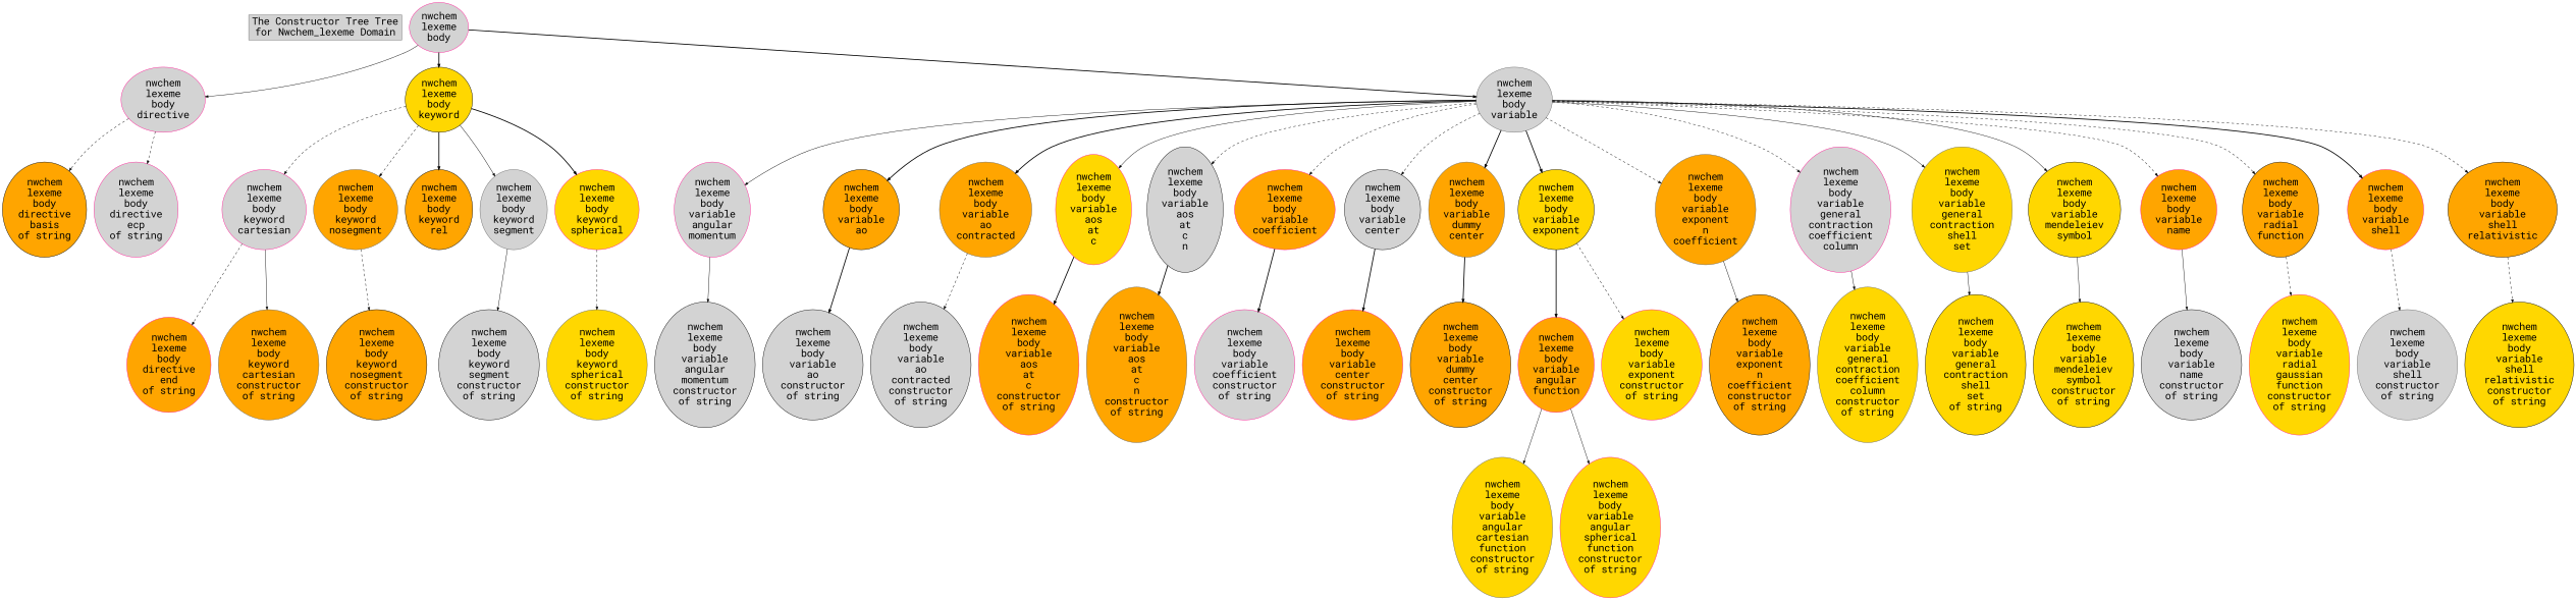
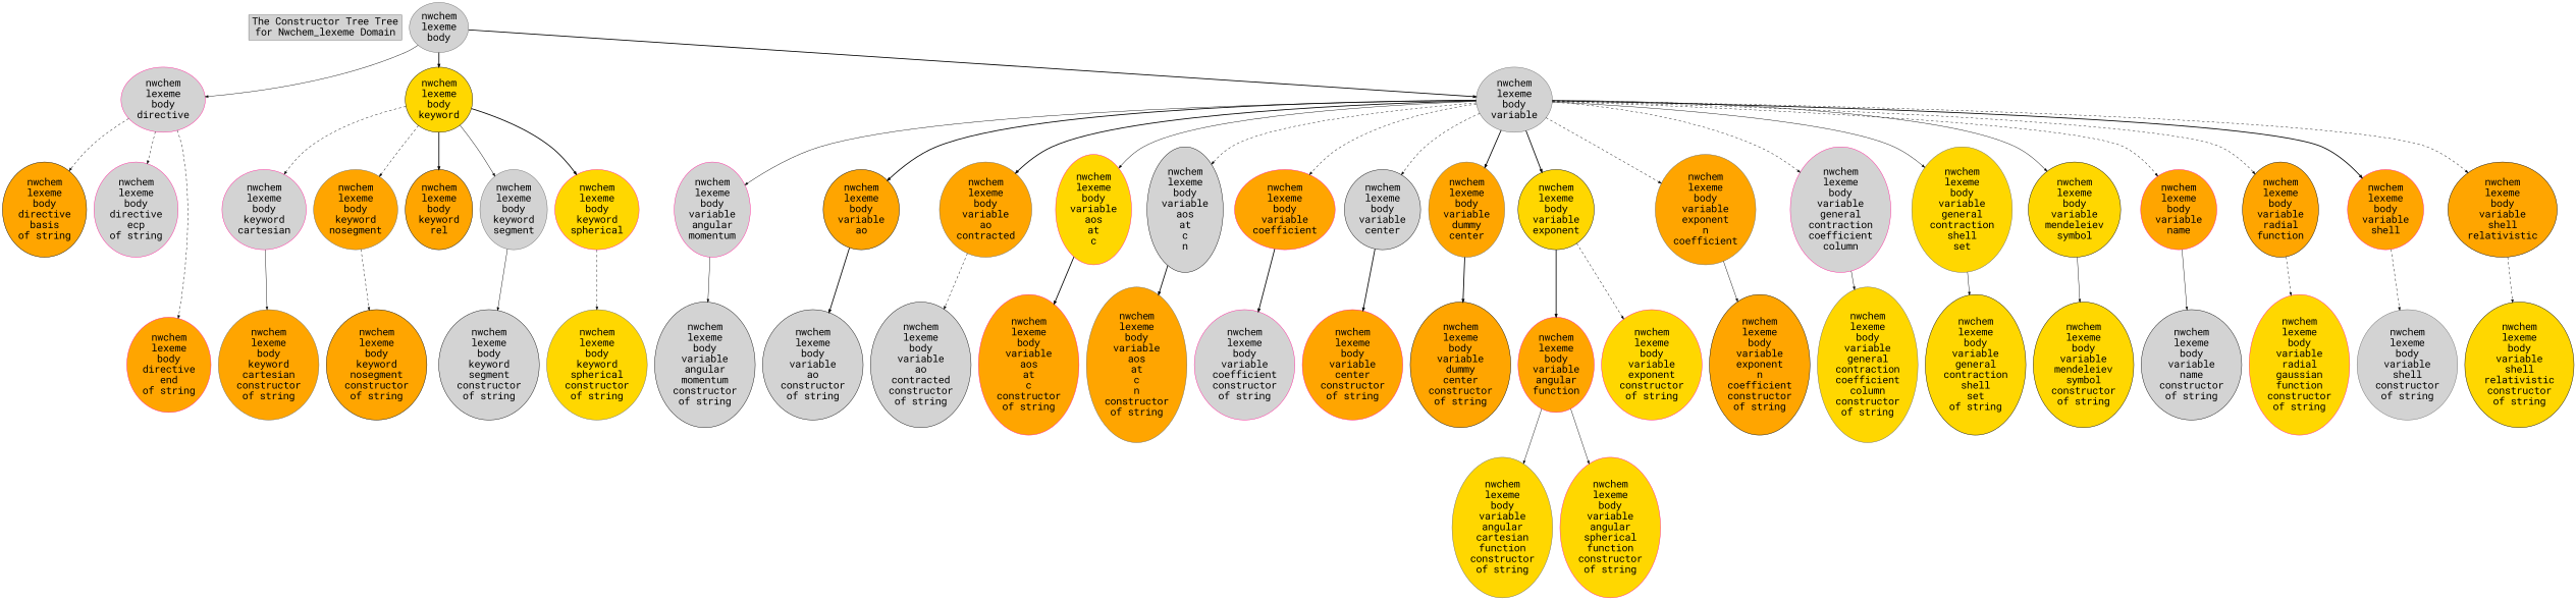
  digraph {
    fontname="Roboto Mono"
    node [color=black fillcolor=orange fontcolor=black fontname="Roboto Mono" fontsize=24 style=filled]
    edge [arrowsize=0.7 dir=down fontname="Roboto Mono" fontsize=12 style=dashed]
    n1 [color=gray40 fillcolor=lightgrey label="The Constructor Tree Tree\nfor Nwchem_lexeme Domain" shape=record]
-   "nwchem\nlexeme\nbody" [color=deeppink fillcolor=lightgrey]
+   "nwchem\nlexeme\nbody" [color=gray40 fillcolor=lightgrey]
    "nwchem\nlexeme\nbody\ndirective" [color=deeppink fillcolor=lightgrey]
    "nwchem\nlexeme\nbody\nkeyword" [fillcolor=gold]
    "nwchem\nlexeme\nbody\nvariable" [color=gray40 fillcolor=lightgrey]
    "nwchem\nlexeme\nbody\ndirective\nbasis\nof string"
    "nwchem\nlexeme\nbody\ndirective\necp\nof string" [color=deeppink fillcolor=lightgrey]
    "nwchem\nlexeme\nbody\ndirective\nend\nof string" [color=deeppink]
    "nwchem\nlexeme\nbody\nkeyword\ncartesian" [color=deeppink fillcolor=lightgrey]
    "nwchem\nlexeme\nbody\nkeyword\nnosegment" [color=gray40]
    "nwchem\nlexeme\nbody\nkeyword\nrel"
    "nwchem\nlexeme\nbody\nkeyword\nsegment" [color=gray40 fillcolor=lightgrey]
    "nwchem\nlexeme\nbody\nkeyword\nspherical" [color=deeppink fillcolor=gold]
    "nwchem\nlexeme\nbody\nvariable\nangular\nmomentum" [color=deeppink fillcolor=lightgrey]
    "nwchem\nlexeme\nbody\nvariable\nao"
    "nwchem\nlexeme\nbody\nvariable\nao\ncontracted" [color=gray40]
    "nwchem\nlexeme\nbody\nvariable\naos\nat\nc" [color=deeppink fillcolor=gold]
    "nwchem\nlexeme\nbody\nvariable\naos\nat\nc\nn" [fillcolor=lightgrey]
    "nwchem\nlexeme\nbody\nvariable\ncoefficient" [color=deeppink]
    "nwchem\nlexeme\nbody\nvariable\ncenter" [fillcolor=lightgrey]
    "nwchem\nlexeme\nbody\nvariable\ndummy\ncenter" [color=gray40]
    "nwchem\nlexeme\nbody\nvariable\nexponent" [fillcolor=gold]
    "nwchem\nlexeme\nbody\nvariable\nexponent\nn\ncoefficient" [color=gray40]
    "nwchem\nlexeme\nbody\nvariable\ngeneral\ncontraction\ncoefficient\ncolumn" [color=deeppink fillcolor=lightgrey]
    "nwchem\nlexeme\nbody\nvariable\ngeneral\ncontraction\nshell\nset" [color=gray40 fillcolor=gold]
    "nwchem\nlexeme\nbody\nvariable\nmendeleiev\nsymbol" [fillcolor=gold]
    "nwchem\nlexeme\nbody\nvariable\nname" [color=deeppink]
    "nwchem\nlexeme\nbody\nvariable\nradial\nfunction"
    "nwchem\nlexeme\nbody\nvariable\nshell" [color=deeppink]
    "nwchem\nlexeme\nbody\nvariable\nshell\nrelativistic"
    "nwchem\nlexeme\nbody\nkeyword\ncartesian\nconstructor\nof string" [color=gray40]
    "nwchem\nlexeme\nbody\nkeyword\nnosegment\nconstructor\nof string"
    "nwchem\nlexeme\nbody\nkeyword\nsegment\nconstructor\nof string" [fillcolor=lightgrey]
    "nwchem\nlexeme\nbody\nkeyword\nspherical\nconstructor\nof string" [color=gray40 fillcolor=gold]
    "nwchem\nlexeme\nbody\nvariable\nangular\nmomentum\nconstructor\nof string" [fillcolor=lightgrey]
    "nwchem\nlexeme\nbody\nvariable\nangular\nfunction" [color=deeppink]
    "nwchem\nlexeme\nbody\nvariable\nangular\ncartesian\nfunction\nconstructor\nof string" [color=gray40 fillcolor=gold]
    "nwchem\nlexeme\nbody\nvariable\nangular\nspherical\nfunction\nconstructor\nof string" [color=deeppink fillcolor=gold]
    "nwchem\nlexeme\nbody\nvariable\nao\nconstructor\nof string" [fillcolor=lightgrey]
    "nwchem\nlexeme\nbody\nvariable\nao\ncontracted\nconstructor\nof string" [fillcolor=lightgrey]
    "nwchem\nlexeme\nbody\nvariable\naos\nat\nc\nconstructor\nof string" [color=deeppink]
    "nwchem\nlexeme\nbody\nvariable\naos\nat\nc\nn\nconstructor\nof string" [color=gray40]
    "nwchem\nlexeme\nbody\nvariable\ncoefficient\nconstructor\nof string" [color=deeppink fillcolor=lightgrey]
    "nwchem\nlexeme\nbody\nvariable\ncenter\nconstructor\nof string" [color=deeppink]
    "nwchem\nlexeme\nbody\nvariable\ndummy\ncenter\nconstructor\nof string"
    "nwchem\nlexeme\nbody\nvariable\nexponent\nconstructor\nof string" [color=deeppink fillcolor=gold]
    "nwchem\nlexeme\nbody\nvariable\nexponent\nn\ncoefficient\nconstructor\nof string"
    "nwchem\nlexeme\nbody\nvariable\ngeneral\ncontraction\ncoefficient\ncolumn\nconstructor\nof string" [color=gray40 fillcolor=gold]
    "nwchem\nlexeme\nbody\nvariable\ngeneral\ncontraction\nshell\nset\nof string" [fillcolor=gold]
    "nwchem\nlexeme\nbody\nvariable\nmendeleiev\nsymbol\nconstructor\nof string" [fillcolor=gold]
    "nwchem\nlexeme\nbody\nvariable\nname\nconstructor\nof string" [fillcolor=lightgrey]
    "nwchem\nlexeme\nbody\nvariable\nradial\ngaussian\nfunction\nconstructor\nof string" [color=deeppink fillcolor=gold]
    "nwchem\nlexeme\nbody\nvariable\nshell\nconstructor\nof string" [color=gray40 fillcolor=lightgrey]
    "nwchem\nlexeme\nbody\nvariable\nshell\nrelativistic\nconstructor\nof string" [fillcolor=gold]
    "nwchem\nlexeme\nbody" -> "nwchem\nlexeme\nbody\ndirective" [style=solid]
    "nwchem\nlexeme\nbody" -> "nwchem\nlexeme\nbody\nkeyword" [style=bold]
    "nwchem\nlexeme\nbody" -> "nwchem\nlexeme\nbody\nvariable" [style=bold]
    "nwchem\nlexeme\nbody\ndirective" -> "nwchem\nlexeme\nbody\ndirective\nbasis\nof string"
    "nwchem\nlexeme\nbody\ndirective" -> "nwchem\nlexeme\nbody\ndirective\necp\nof string"
-   "nwchem\nlexeme\nbody\nkeyword\ncartesian" -> "nwchem\nlexeme\nbody\ndirective\nend\nof string"
+   "nwchem\nlexeme\nbody\ndirective" -> "nwchem\nlexeme\nbody\ndirective\nend\nof string"
    "nwchem\nlexeme\nbody\nkeyword" -> "nwchem\nlexeme\nbody\nkeyword\ncartesian"
    "nwchem\nlexeme\nbody\nkeyword" -> "nwchem\nlexeme\nbody\nkeyword\nnosegment"
    "nwchem\nlexeme\nbody\nkeyword" -> "nwchem\nlexeme\nbody\nkeyword\nrel" [style=bold]
    "nwchem\nlexeme\nbody\nkeyword" -> "nwchem\nlexeme\nbody\nkeyword\nsegment" [style=solid]
    "nwchem\nlexeme\nbody\nkeyword" -> "nwchem\nlexeme\nbody\nkeyword\nspherical" [style=bold]
    "nwchem\nlexeme\nbody\nvariable" -> "nwchem\nlexeme\nbody\nvariable\nangular\nmomentum" [style=solid]
    "nwchem\nlexeme\nbody\nvariable" -> "nwchem\nlexeme\nbody\nvariable\nao" [style=bold]
    "nwchem\nlexeme\nbody\nvariable" -> "nwchem\nlexeme\nbody\nvariable\nao\ncontracted" [style=bold]
    "nwchem\nlexeme\nbody\nvariable" -> "nwchem\nlexeme\nbody\nvariable\naos\nat\nc" [style=solid]
    "nwchem\nlexeme\nbody\nvariable" -> "nwchem\nlexeme\nbody\nvariable\naos\nat\nc\nn"
    "nwchem\nlexeme\nbody\nvariable" -> "nwchem\nlexeme\nbody\nvariable\ncoefficient"
    "nwchem\nlexeme\nbody\nvariable" -> "nwchem\nlexeme\nbody\nvariable\ncenter"
    "nwchem\nlexeme\nbody\nvariable" -> "nwchem\nlexeme\nbody\nvariable\ndummy\ncenter" [style=bold]
    "nwchem\nlexeme\nbody\nvariable" -> "nwchem\nlexeme\nbody\nvariable\nexponent" [style=bold]
    "nwchem\nlexeme\nbody\nvariable" -> "nwchem\nlexeme\nbody\nvariable\nexponent\nn\ncoefficient"
    "nwchem\nlexeme\nbody\nvariable" -> "nwchem\nlexeme\nbody\nvariable\ngeneral\ncontraction\ncoefficient\ncolumn"
    "nwchem\nlexeme\nbody\nvariable" -> "nwchem\nlexeme\nbody\nvariable\ngeneral\ncontraction\nshell\nset" [style=solid]
    "nwchem\nlexeme\nbody\nvariable" -> "nwchem\nlexeme\nbody\nvariable\nmendeleiev\nsymbol" [style=solid]
    "nwchem\nlexeme\nbody\nvariable" -> "nwchem\nlexeme\nbody\nvariable\nname"
    "nwchem\nlexeme\nbody\nvariable" -> "nwchem\nlexeme\nbody\nvariable\nradial\nfunction"
    "nwchem\nlexeme\nbody\nvariable" -> "nwchem\nlexeme\nbody\nvariable\nshell" [style=bold]
    "nwchem\nlexeme\nbody\nvariable" -> "nwchem\nlexeme\nbody\nvariable\nshell\nrelativistic"
    "nwchem\nlexeme\nbody\nkeyword\ncartesian" -> "nwchem\nlexeme\nbody\nkeyword\ncartesian\nconstructor\nof string" [style=solid]
    "nwchem\nlexeme\nbody\nkeyword\nnosegment" -> "nwchem\nlexeme\nbody\nkeyword\nnosegment\nconstructor\nof string"
    "nwchem\nlexeme\nbody\nkeyword\nsegment" -> "nwchem\nlexeme\nbody\nkeyword\nsegment\nconstructor\nof string" [style=solid]
    "nwchem\nlexeme\nbody\nkeyword\nspherical" -> "nwchem\nlexeme\nbody\nkeyword\nspherical\nconstructor\nof string"
    "nwchem\nlexeme\nbody\nvariable\nangular\nmomentum" -> "nwchem\nlexeme\nbody\nvariable\nangular\nmomentum\nconstructor\nof string" [style=solid]
    "nwchem\nlexeme\nbody\nvariable\nao" -> "nwchem\nlexeme\nbody\nvariable\nao\nconstructor\nof string" [style=bold]
    "nwchem\nlexeme\nbody\nvariable\nao\ncontracted" -> "nwchem\nlexeme\nbody\nvariable\nao\ncontracted\nconstructor\nof string"
    "nwchem\nlexeme\nbody\nvariable\naos\nat\nc" -> "nwchem\nlexeme\nbody\nvariable\naos\nat\nc\nconstructor\nof string" [style=bold]
    "nwchem\nlexeme\nbody\nvariable\naos\nat\nc\nn" -> "nwchem\nlexeme\nbody\nvariable\naos\nat\nc\nn\nconstructor\nof string" [style=bold]
    "nwchem\nlexeme\nbody\nvariable\ncoefficient" -> "nwchem\nlexeme\nbody\nvariable\ncoefficient\nconstructor\nof string" [style=bold]
    "nwchem\nlexeme\nbody\nvariable\ncenter" -> "nwchem\nlexeme\nbody\nvariable\ncenter\nconstructor\nof string" [style=bold]
    "nwchem\nlexeme\nbody\nvariable\ndummy\ncenter" -> "nwchem\nlexeme\nbody\nvariable\ndummy\ncenter\nconstructor\nof string" [style=bold]
    "nwchem\nlexeme\nbody\nvariable\nexponent" -> "nwchem\nlexeme\nbody\nvariable\nangular\nfunction" [style=bold]
    "nwchem\nlexeme\nbody\nvariable\nexponent" -> "nwchem\nlexeme\nbody\nvariable\nexponent\nconstructor\nof string"
    "nwchem\nlexeme\nbody\nvariable\nexponent\nn\ncoefficient" -> "nwchem\nlexeme\nbody\nvariable\nexponent\nn\ncoefficient\nconstructor\nof string" [style=solid]
    "nwchem\nlexeme\nbody\nvariable\ngeneral\ncontraction\ncoefficient\ncolumn" -> "nwchem\nlexeme\nbody\nvariable\ngeneral\ncontraction\ncoefficient\ncolumn\nconstructor\nof string" [style=solid]
    "nwchem\nlexeme\nbody\nvariable\ngeneral\ncontraction\nshell\nset" -> "nwchem\nlexeme\nbody\nvariable\ngeneral\ncontraction\nshell\nset\nof string" [style=solid]
    "nwchem\nlexeme\nbody\nvariable\nmendeleiev\nsymbol" -> "nwchem\nlexeme\nbody\nvariable\nmendeleiev\nsymbol\nconstructor\nof string" [style=solid]
    "nwchem\nlexeme\nbody\nvariable\nname" -> "nwchem\nlexeme\nbody\nvariable\nname\nconstructor\nof string" [style=solid]
    "nwchem\nlexeme\nbody\nvariable\nradial\nfunction" -> "nwchem\nlexeme\nbody\nvariable\nradial\ngaussian\nfunction\nconstructor\nof string"
    "nwchem\nlexeme\nbody\nvariable\nshell" -> "nwchem\nlexeme\nbody\nvariable\nshell\nconstructor\nof string"
    "nwchem\nlexeme\nbody\nvariable\nshell\nrelativistic" -> "nwchem\nlexeme\nbody\nvariable\nshell\nrelativistic\nconstructor\nof string"
    "nwchem\nlexeme\nbody\nvariable\nangular\nfunction" -> "nwchem\nlexeme\nbody\nvariable\nangular\ncartesian\nfunction\nconstructor\nof string" [style=solid]
    "nwchem\nlexeme\nbody\nvariable\nangular\nfunction" -> "nwchem\nlexeme\nbody\nvariable\nangular\nspherical\nfunction\nconstructor\nof string" [style=solid]
  }
